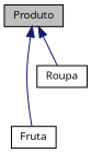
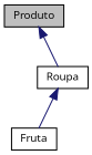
  digraph {
    fontname="Open Sans"
    node [color=black fillcolor=white fontname="Open Sans" fontsize=10 shape=record style=filled]
    edge [color=midnightblue dir=back fontname="Open Sans" fontsize=10 labelfontname=Helvetica labelfontsize=10 style=solid]
    n1 [fillcolor=grey75 fontcolor=black height=0.2 label=Produto width=0.4]
    n2 [height=0.2 label=Fruta width=0.4]
    n3 [height=0.2 label=Roupa width=0.4]
-   n1 -> n2
+   n3 -> n2
    n1 -> n3
  }
